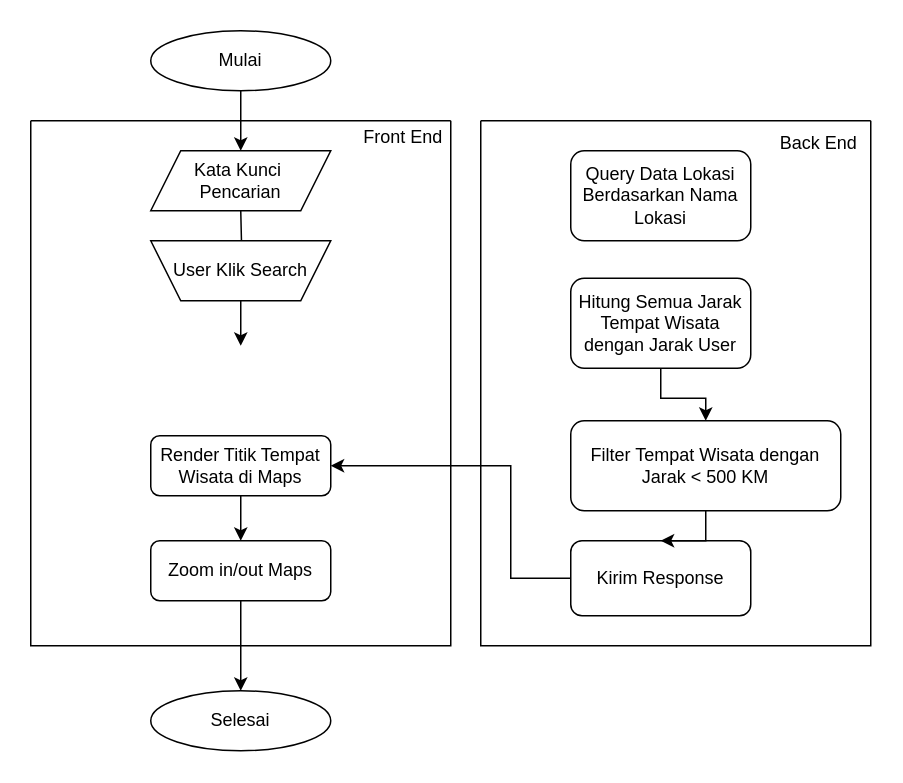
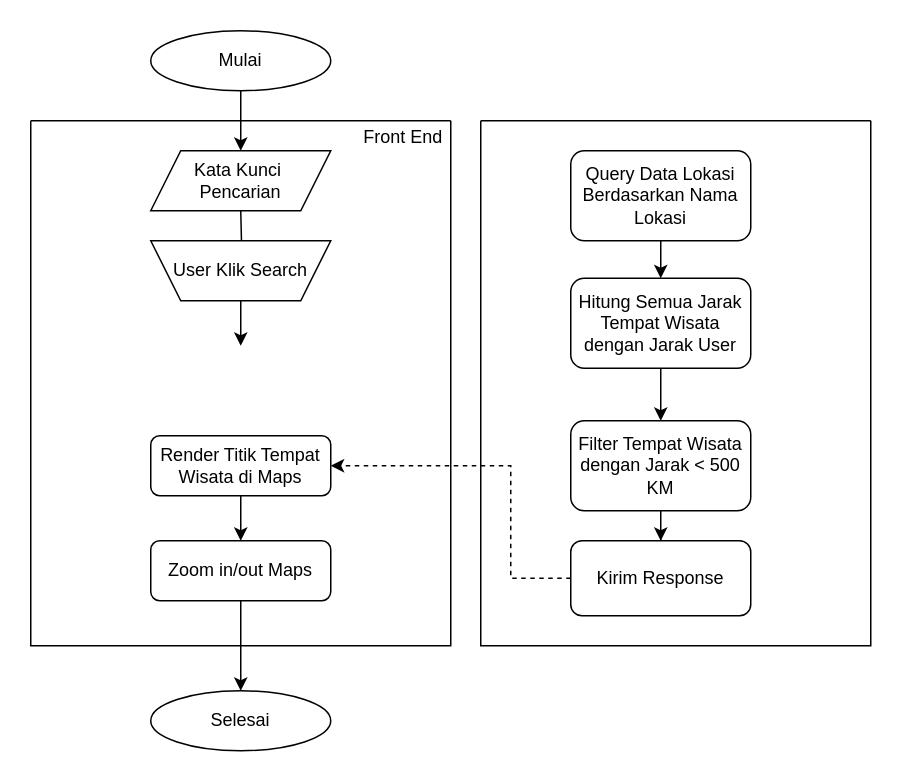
  <mxCell id="0" />
  <mxCell id="1" parent="0" />
  <mxCell id="2" style="edgeStyle=orthogonalEdgeStyle;rounded=0;orthogonalLoop=1;jettySize=auto;html=1;" edge="1" parent="1"><mxGeometry relative="1" as="geometry"><mxPoint x="160" y="140" as="sourcePoint" /><mxPoint x="160" y="180" as="targetPoint" /></mxGeometry></mxCell>
  <mxCell id="3" style="edgeStyle=orthogonalEdgeStyle;rounded=0;orthogonalLoop=1;jettySize=auto;html=1;entryX=0.5;entryY=0;entryDx=0;entryDy=0;" edge="1" parent="1" source="4"><mxGeometry relative="1" as="geometry"><mxPoint x="160" y="100" as="targetPoint" /></mxGeometry></mxCell>
  <mxCell id="4" value="Mulai" style="ellipse;whiteSpace=wrap;html=1;" vertex="1" parent="1"><mxGeometry x="100" y="20" width="120" height="40" as="geometry" /></mxCell>
  <mxCell id="5" value="" style="swimlane;startSize=0;" vertex="1" parent="1"><mxGeometry x="20" y="80" width="280" height="350" as="geometry" /></mxCell>
  <mxCell id="6" style="edgeStyle=orthogonalEdgeStyle;rounded=0;orthogonalLoop=1;jettySize=auto;html=1;entryX=0.5;entryY=0;entryDx=0;entryDy=0;" edge="1" parent="5" source="7" target="12"><mxGeometry relative="1" as="geometry" /></mxCell>
  <mxCell id="7" value="Render Titik Tempat Wisata di Maps" style="rounded=1;whiteSpace=wrap;html=1;fontSize=12;glass=0;strokeWidth=1;shadow=0;" vertex="1" parent="5"><mxGeometry x="80" y="210" width="120" height="40" as="geometry" /></mxCell>
  <mxCell id="8" value="User Klik Search" style="shape=trapezoid;perimeter=trapezoidPerimeter;whiteSpace=wrap;html=1;fixedSize=1;flipV=1;" vertex="1" parent="5"><mxGeometry x="80" y="80" width="120" height="40" as="geometry" /></mxCell>
  <mxCell id="9" style="edgeStyle=orthogonalEdgeStyle;rounded=0;orthogonalLoop=1;jettySize=auto;html=1;entryX=0.5;entryY=0;entryDx=0;entryDy=0;" edge="1" parent="5" source="8"><mxGeometry relative="1" as="geometry"><mxPoint x="140" y="150" as="targetPoint" /></mxGeometry></mxCell>
  <mxCell id="10" value="Front End" style="text;html=1;align=center;verticalAlign=middle;resizable=0;points=[];autosize=1;strokeColor=none;fillColor=none;" vertex="1" parent="5"><mxGeometry x="208" y="-4" width="80" height="30" as="geometry" /></mxCell>
  <mxCell id="11" value="Kata Kunci&amp;nbsp;&lt;div&gt;Pencarian&lt;/div&gt;" style="shape=parallelogram;perimeter=parallelogramPerimeter;whiteSpace=wrap;html=1;fixedSize=1;" vertex="1" parent="5"><mxGeometry x="80" y="20" width="120" height="40" as="geometry" /></mxCell>
  <mxCell id="12" value="Zoom in/out Maps" style="rounded=1;whiteSpace=wrap;html=1;fontSize=12;glass=0;strokeWidth=1;shadow=0;" vertex="1" parent="5"><mxGeometry x="80" y="280" width="120" height="40" as="geometry" /></mxCell>
  <mxCell id="13" value="" style="swimlane;startSize=0;" vertex="1" parent="1"><mxGeometry x="320" y="80" width="260" height="350" as="geometry" /></mxCell>
  <mxCell id="14" value="Kirim Response" style="rounded=1;whiteSpace=wrap;html=1;fontSize=12;glass=0;strokeWidth=1;shadow=0;" vertex="1" parent="13"><mxGeometry x="60" y="280" width="120" height="50" as="geometry" /></mxCell>
+ <mxCell id="15" style="edgeStyle=orthogonalEdgeStyle;rounded=0;orthogonalLoop=1;jettySize=auto;html=1;entryX=0.5;entryY=0;entryDx=0;entryDy=0;" edge="1" parent="13" source="16" target="19"><mxGeometry relative="1" as="geometry" /></mxCell>
  <mxCell id="16" value="Query Data Lokasi Berdasarkan Nama Lokasi" style="rounded=1;whiteSpace=wrap;html=1;fontSize=12;glass=0;strokeWidth=1;shadow=0;" vertex="1" parent="13"><mxGeometry x="60" y="20" width="120" height="60" as="geometry" /></mxCell>
- <mxCell id="17" value="Back End" style="text;html=1;align=center;verticalAlign=middle;resizable=0;points=[];autosize=1;strokeColor=none;fillColor=none;" vertex="1" parent="13"><mxGeometry x="190" width="70" height="30" as="geometry" /></mxCell>
  <mxCell id="18" style="edgeStyle=orthogonalEdgeStyle;rounded=0;orthogonalLoop=1;jettySize=auto;html=1;entryX=0.5;entryY=0;entryDx=0;entryDy=0;" edge="1" parent="13" source="19" target="21"><mxGeometry relative="1" as="geometry" /></mxCell>
  <mxCell id="19" value="Hitung Semua Jarak Tempat Wisata dengan Jarak User" style="rounded=1;whiteSpace=wrap;html=1;fontSize=12;glass=0;strokeWidth=1;shadow=0;" vertex="1" parent="13"><mxGeometry x="60" y="105" width="120" height="60" as="geometry" /></mxCell>
  <mxCell id="20" style="edgeStyle=orthogonalEdgeStyle;rounded=0;orthogonalLoop=1;jettySize=auto;html=1;entryX=0.5;entryY=0;entryDx=0;entryDy=0;" edge="1" parent="13" source="21" target="14"><mxGeometry relative="1" as="geometry" /></mxCell>
- <mxCell id="21" value="Filter Tempat Wisata dengan Jarak &amp;lt; 500 KM" style="rounded=1;whiteSpace=wrap;html=1;fontSize=12;glass=0;strokeWidth=1;shadow=0;" vertex="1" parent="13"><mxGeometry x="60" y="200" width="180" height="60" as="geometry" /></mxCell>
+ <mxCell id="21" value="Filter Tempat Wisata dengan Jarak &amp;lt; 500 KM" style="rounded=1;whiteSpace=wrap;html=1;fontSize=12;glass=0;strokeWidth=1;shadow=0;" vertex="1" parent="13"><mxGeometry x="60" y="200" width="120" height="60" as="geometry" /></mxCell>
  <mxCell id="22" value="Selesai" style="ellipse;whiteSpace=wrap;html=1;" vertex="1" parent="1"><mxGeometry x="100" y="460" width="120" height="40" as="geometry" /></mxCell>
- <mxCell id="23" style="edgeStyle=orthogonalEdgeStyle;rounded=0;orthogonalLoop=1;jettySize=auto;html=1;entryX=1;entryY=0.5;entryDx=0;entryDy=0;" edge="1" parent="1" source="14" target="7"><mxGeometry relative="1" as="geometry"><Array as="points"><mxPoint x="340" y="385" /><mxPoint x="340" y="310" /></Array></mxGeometry></mxCell>
+ <mxCell id="23" style="edgeStyle=orthogonalEdgeStyle;rounded=0;orthogonalLoop=1;jettySize=auto;html=1;entryX=1;entryY=0.5;entryDx=0;entryDy=0;dashed=1;" edge="1" parent="1" source="14" target="7"><mxGeometry relative="1" as="geometry"><Array as="points"><mxPoint x="340" y="385" /><mxPoint x="340" y="310" /></Array></mxGeometry></mxCell>
  <mxCell id="24" style="edgeStyle=orthogonalEdgeStyle;rounded=0;orthogonalLoop=1;jettySize=auto;html=1;entryX=0.5;entryY=0;entryDx=0;entryDy=0;" edge="1" parent="1" source="12" target="22"><mxGeometry relative="1" as="geometry" /></mxCell>
